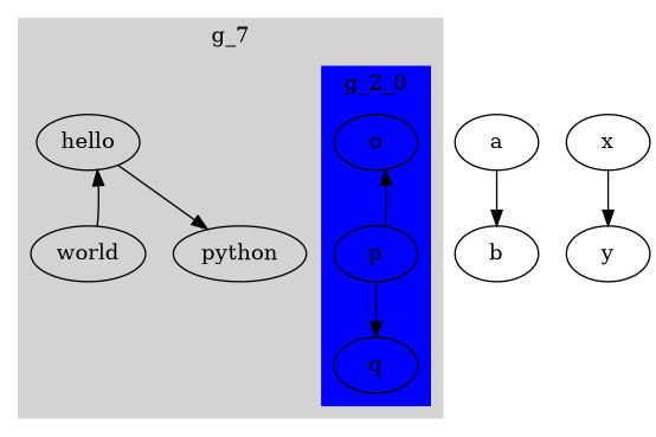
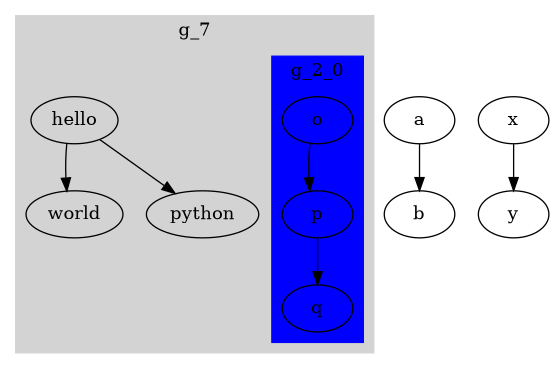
  digraph {
    o
    p
    q
    hello
    world
    python
    a
    b
    x
    y
    subgraph cluster_1 {
      color=lightgrey
      label=g_7
      style=filled
      hello
      world
      python
      subgraph cluster_2 {
        color=blue
        label=g_2_0
        style=filled
        o
        p
        q
      }
    }
    subgraph sub_3 {
      a
      b
    }
-   p -> o
+   o -> p
    p -> q
-   world -> hello
+   hello -> world
    hello -> python
    a -> b
    x -> y
  }
